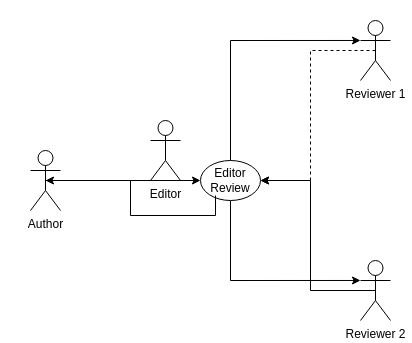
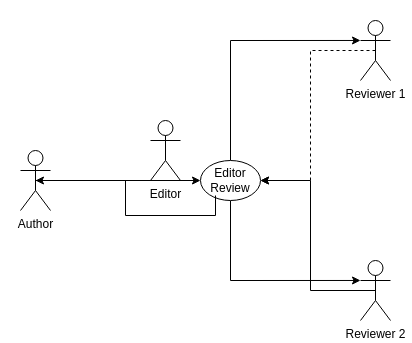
  <mxCell id="0" />
  <mxCell id="1" parent="0" />
  <mxCell id="2" style="edgeStyle=orthogonalEdgeStyle;rounded=0;orthogonalLoop=1;jettySize=auto;html=1;exitX=0.5;exitY=0;exitDx=0;exitDy=0;entryX=0;entryY=0.333;entryDx=0;entryDy=0;entryPerimeter=0;" edge="1" parent="1" source="4" target="9"><mxGeometry relative="1" as="geometry" /></mxCell>
  <mxCell id="3" style="edgeStyle=orthogonalEdgeStyle;rounded=0;orthogonalLoop=1;jettySize=auto;html=1;exitX=0.5;exitY=1;exitDx=0;exitDy=0;entryX=0;entryY=0.333;entryDx=0;entryDy=0;entryPerimeter=0;" edge="1" parent="1" source="4" target="11"><mxGeometry relative="1" as="geometry"><mxPoint x="360" y="220" as="targetPoint" /></mxGeometry></mxCell>
  <mxCell id="4" value="" style="ellipse;whiteSpace=wrap;html=1;" vertex="1" parent="1"><mxGeometry x="200" y="160" width="60" height="40" as="geometry" /></mxCell>
  <mxCell id="5" style="edgeStyle=orthogonalEdgeStyle;rounded=0;orthogonalLoop=1;jettySize=auto;html=1;exitX=0.5;exitY=0.5;exitDx=0;exitDy=0;exitPerimeter=0;entryX=0;entryY=0.5;entryDx=0;entryDy=0;" edge="1" parent="1" source="6" target="13"><mxGeometry relative="1" as="geometry" /></mxCell>
- <mxCell id="6" value="Author" style="shape=umlActor;verticalLabelPosition=bottom;verticalAlign=top;html=1;outlineConnect=0;" vertex="1" parent="1"><mxGeometry x="30" y="150" width="30" height="60" as="geometry" /></mxCell>
+ <mxCell id="6" value="Author" style="shape=umlActor;verticalLabelPosition=bottom;verticalAlign=top;html=1;outlineConnect=0;" vertex="1" parent="1"><mxGeometry x="20" y="150" width="30" height="60" as="geometry" /></mxCell>
  <mxCell id="7" value="Editor" style="shape=umlActor;verticalLabelPosition=bottom;verticalAlign=top;html=1;outlineConnect=0;" vertex="1" parent="1"><mxGeometry x="150" y="120" width="30" height="60" as="geometry" /></mxCell>
  <mxCell id="8" style="edgeStyle=orthogonalEdgeStyle;rounded=0;orthogonalLoop=1;jettySize=auto;html=1;exitX=0.5;exitY=0.5;exitDx=0;exitDy=0;exitPerimeter=0;entryX=1;entryY=0.5;entryDx=0;entryDy=0;dashed=1;" edge="1" parent="1" source="9" target="13"><mxGeometry relative="1" as="geometry" /></mxCell>
  <mxCell id="9" value="Reviewer 1" style="shape=umlActor;verticalLabelPosition=bottom;verticalAlign=top;html=1;outlineConnect=0;" vertex="1" parent="1"><mxGeometry x="360" y="20" width="30" height="60" as="geometry" /></mxCell>
  <mxCell id="10" style="edgeStyle=orthogonalEdgeStyle;rounded=0;orthogonalLoop=1;jettySize=auto;html=1;exitX=0.5;exitY=0.5;exitDx=0;exitDy=0;exitPerimeter=0;" edge="1" parent="1" source="11"><mxGeometry relative="1" as="geometry"><mxPoint x="260" y="180" as="targetPoint" /><Array as="points"><mxPoint x="310" y="290" /><mxPoint x="310" y="180" /></Array></mxGeometry></mxCell>
  <mxCell id="11" value="Reviewer 2" style="shape=umlActor;verticalLabelPosition=bottom;verticalAlign=top;html=1;outlineConnect=0;" vertex="1" parent="1"><mxGeometry x="360" y="260" width="30" height="60" as="geometry" /></mxCell>
  <mxCell id="12" style="edgeStyle=orthogonalEdgeStyle;rounded=0;orthogonalLoop=1;jettySize=auto;html=1;exitX=0.25;exitY=1;exitDx=0;exitDy=0;entryX=0.5;entryY=0.5;entryDx=0;entryDy=0;entryPerimeter=0;" edge="1" parent="1" source="13" target="6"><mxGeometry relative="1" as="geometry" /></mxCell>
  <mxCell id="13" value="Editor&lt;br&gt;Review" style="text;html=1;strokeColor=none;fillColor=none;align=center;verticalAlign=middle;whiteSpace=wrap;rounded=0;" vertex="1" parent="1"><mxGeometry x="200" y="165" width="60" height="30" as="geometry" /></mxCell>
